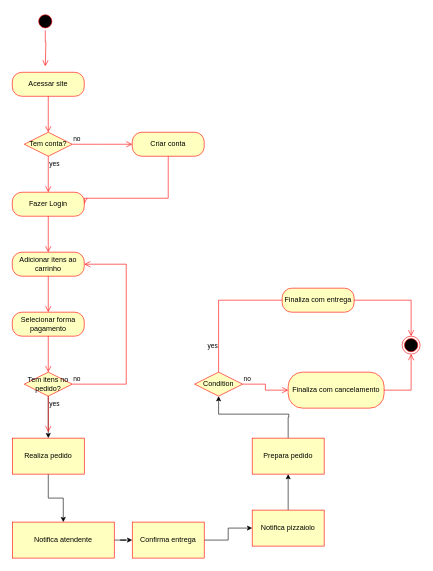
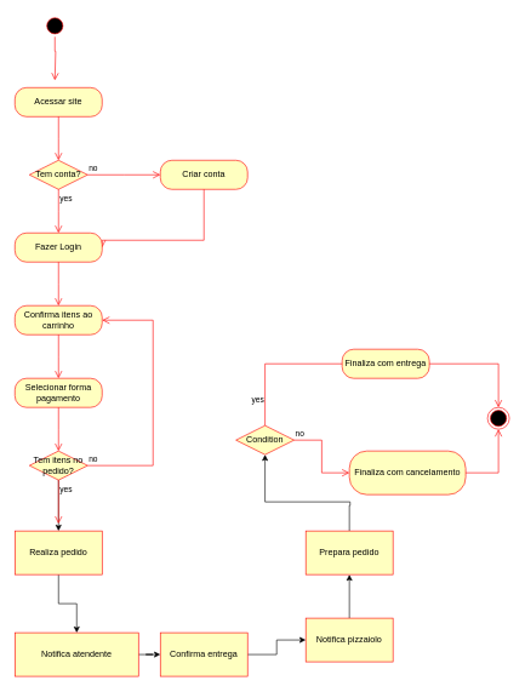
  <mxCell id="0" />
  <mxCell id="1" parent="0" />
  <mxCell id="2" value="" style="ellipse;html=1;shape=startState;fillColor=#000000;strokeColor=#ff0000;" vertex="1" parent="1"><mxGeometry x="60" y="20" width="30" height="30" as="geometry" /></mxCell>
  <mxCell id="3" value="" style="edgeStyle=orthogonalEdgeStyle;html=1;verticalAlign=bottom;endArrow=open;endSize=8;strokeColor=#ff0000;rounded=0;" edge="1" source="2" parent="1"><mxGeometry relative="1" as="geometry"><mxPoint x="75" y="110" as="targetPoint" /><Array as="points"><mxPoint x="75" y="70" /><mxPoint x="76" y="70" /></Array></mxGeometry></mxCell>
  <mxCell id="4" value="Acessar site" style="rounded=1;whiteSpace=wrap;html=1;arcSize=40;fontColor=#000000;fillColor=#ffffc0;strokeColor=#ff0000;" vertex="1" parent="1"><mxGeometry x="20" y="120" width="120" height="40" as="geometry" /></mxCell>
  <mxCell id="5" value="" style="edgeStyle=orthogonalEdgeStyle;html=1;verticalAlign=bottom;endArrow=open;endSize=8;strokeColor=#ff0000;rounded=0;" edge="1" source="4" parent="1"><mxGeometry relative="1" as="geometry"><mxPoint x="80" y="220" as="targetPoint" /></mxGeometry></mxCell>
  <mxCell id="6" value="Tem conta?" style="rhombus;whiteSpace=wrap;html=1;fontColor=#000000;fillColor=#ffffc0;strokeColor=#ff0000;" vertex="1" parent="1"><mxGeometry x="40" y="220" width="80" height="40" as="geometry" /></mxCell>
  <mxCell id="7" value="no" style="edgeStyle=orthogonalEdgeStyle;html=1;align=left;verticalAlign=bottom;endArrow=open;endSize=8;strokeColor=#ff0000;rounded=0;" edge="1" source="6" parent="1"><mxGeometry x="-1" relative="1" as="geometry"><mxPoint x="220" y="240" as="targetPoint" /></mxGeometry></mxCell>
  <mxCell id="8" value="yes" style="edgeStyle=orthogonalEdgeStyle;html=1;align=left;verticalAlign=top;endArrow=open;endSize=8;strokeColor=#ff0000;rounded=0;" edge="1" source="6" parent="1"><mxGeometry x="-1" relative="1" as="geometry"><mxPoint x="80" y="320" as="targetPoint" /></mxGeometry></mxCell>
  <mxCell id="9" value="Criar conta" style="rounded=1;whiteSpace=wrap;html=1;arcSize=40;fontColor=#000000;fillColor=#ffffc0;strokeColor=#ff0000;" vertex="1" parent="1"><mxGeometry x="220" y="220" width="120" height="40" as="geometry" /></mxCell>
  <mxCell id="10" value="" style="edgeStyle=orthogonalEdgeStyle;html=1;verticalAlign=bottom;endArrow=open;endSize=8;strokeColor=#ff0000;rounded=0;entryX=1;entryY=0.25;entryDx=0;entryDy=0;" edge="1" parent="1"><mxGeometry relative="1" as="geometry"><mxPoint x="140" y="340" as="targetPoint" /><mxPoint x="280" y="260" as="sourcePoint" /><Array as="points"><mxPoint x="280" y="330" /><mxPoint x="140" y="330" /></Array></mxGeometry></mxCell>
  <mxCell id="11" value="Fazer Login" style="rounded=1;whiteSpace=wrap;html=1;arcSize=40;fontColor=#000000;fillColor=#ffffc0;strokeColor=#ff0000;" vertex="1" parent="1"><mxGeometry x="20" y="320" width="120" height="40" as="geometry" /></mxCell>
  <mxCell id="12" value="" style="edgeStyle=orthogonalEdgeStyle;html=1;verticalAlign=bottom;endArrow=open;endSize=8;strokeColor=#ff0000;rounded=0;" edge="1" source="11" parent="1"><mxGeometry relative="1" as="geometry"><mxPoint x="80" y="420" as="targetPoint" /></mxGeometry></mxCell>
- <mxCell id="13" value="Adicionar itens ao carrinho" style="rounded=1;whiteSpace=wrap;html=1;arcSize=40;fontColor=#000000;fillColor=#ffffc0;strokeColor=#ff0000;" vertex="1" parent="1"><mxGeometry x="20" y="420" width="120" height="40" as="geometry" /></mxCell>
+ <mxCell id="13" value="Confirma itens ao carrinho" style="rounded=1;whiteSpace=wrap;html=1;arcSize=40;fontColor=#000000;fillColor=#ffffc0;strokeColor=#ff0000;" vertex="1" parent="1"><mxGeometry x="20" y="420" width="120" height="40" as="geometry" /></mxCell>
  <mxCell id="14" value="" style="edgeStyle=orthogonalEdgeStyle;html=1;verticalAlign=bottom;endArrow=open;endSize=8;strokeColor=#ff0000;rounded=0;" edge="1" source="13" parent="1"><mxGeometry relative="1" as="geometry"><mxPoint x="80" y="520" as="targetPoint" /></mxGeometry></mxCell>
  <mxCell id="15" value="Selecionar forma pagamento" style="rounded=1;whiteSpace=wrap;html=1;arcSize=40;fontColor=#000000;fillColor=#ffffc0;strokeColor=#ff0000;" vertex="1" parent="1"><mxGeometry x="20" y="520" width="120" height="40" as="geometry" /></mxCell>
  <mxCell id="16" value="" style="edgeStyle=orthogonalEdgeStyle;html=1;verticalAlign=bottom;endArrow=open;endSize=8;strokeColor=#ff0000;rounded=0;" edge="1" source="15" parent="1"><mxGeometry relative="1" as="geometry"><mxPoint x="80" y="620" as="targetPoint" /></mxGeometry></mxCell>
  <mxCell id="17" value="" style="edgeStyle=orthogonalEdgeStyle;rounded=0;orthogonalLoop=1;jettySize=auto;html=1;" edge="1" parent="1" source="18" target="22"><mxGeometry relative="1" as="geometry" /></mxCell>
  <mxCell id="18" value="Tem itens no pedido?" style="rhombus;whiteSpace=wrap;html=1;fontColor=#000000;fillColor=#ffffc0;strokeColor=#ff0000;" vertex="1" parent="1"><mxGeometry x="40" y="620" width="80" height="40" as="geometry" /></mxCell>
  <mxCell id="19" value="no" style="edgeStyle=orthogonalEdgeStyle;html=1;align=left;verticalAlign=bottom;endArrow=open;endSize=8;strokeColor=#ff0000;rounded=0;entryX=1;entryY=0.5;entryDx=0;entryDy=0;" edge="1" source="18" parent="1" target="13"><mxGeometry x="-1" relative="1" as="geometry"><mxPoint x="220" y="640" as="targetPoint" /><Array as="points"><mxPoint x="210" y="640" /><mxPoint x="210" y="440" /></Array></mxGeometry></mxCell>
  <mxCell id="20" value="yes" style="edgeStyle=orthogonalEdgeStyle;html=1;align=left;verticalAlign=top;endArrow=open;endSize=8;strokeColor=#ff0000;rounded=0;" edge="1" source="18" parent="1"><mxGeometry x="-1" relative="1" as="geometry"><mxPoint x="80" y="720" as="targetPoint" /></mxGeometry></mxCell>
  <mxCell id="21" value="" style="edgeStyle=orthogonalEdgeStyle;rounded=0;orthogonalLoop=1;jettySize=auto;html=1;" edge="1" parent="1" source="22" target="24"><mxGeometry relative="1" as="geometry" /></mxCell>
  <mxCell id="22" value="Realiza pedido" style="whiteSpace=wrap;html=1;fillColor=#ffffc0;strokeColor=#ff0000;fontColor=#000000;" vertex="1" parent="1"><mxGeometry x="20" y="730" width="120" height="60" as="geometry" /></mxCell>
  <mxCell id="23" value="" style="edgeStyle=orthogonalEdgeStyle;rounded=0;orthogonalLoop=1;jettySize=auto;html=1;" edge="1" parent="1" source="24" target="26"><mxGeometry relative="1" as="geometry" /></mxCell>
  <mxCell id="24" value="Notifica atendente" style="whiteSpace=wrap;html=1;fillColor=#ffffc0;strokeColor=#ff0000;fontColor=#000000;" vertex="1" parent="1"><mxGeometry x="20" y="870" width="170" height="60" as="geometry" /></mxCell>
  <mxCell id="25" value="" style="edgeStyle=orthogonalEdgeStyle;rounded=0;orthogonalLoop=1;jettySize=auto;html=1;" edge="1" parent="1" source="26" target="28"><mxGeometry relative="1" as="geometry" /></mxCell>
  <mxCell id="26" value="Confirma entrega" style="whiteSpace=wrap;html=1;fillColor=#ffffc0;strokeColor=#ff0000;fontColor=#000000;" vertex="1" parent="1"><mxGeometry x="220" y="870" width="120" height="60" as="geometry" /></mxCell>
  <mxCell id="27" value="" style="edgeStyle=orthogonalEdgeStyle;rounded=0;orthogonalLoop=1;jettySize=auto;html=1;" edge="1" parent="1" source="28" target="30"><mxGeometry relative="1" as="geometry" /></mxCell>
  <mxCell id="28" value="Notifica pizzaiolo" style="whiteSpace=wrap;html=1;fillColor=#ffffc0;strokeColor=#ff0000;fontColor=#000000;" vertex="1" parent="1"><mxGeometry x="420" y="850" width="120" height="60" as="geometry" /></mxCell>
  <mxCell id="29" value="" style="edgeStyle=orthogonalEdgeStyle;rounded=0;orthogonalLoop=1;jettySize=auto;html=1;entryX=0.5;entryY=1;entryDx=0;entryDy=0;" edge="1" parent="1" source="30" target="31"><mxGeometry relative="1" as="geometry"><mxPoint x="480" y="660" as="targetPoint" /><Array as="points"><mxPoint x="480" y="695" /><mxPoint x="481" y="695" /><mxPoint x="481" y="690" /><mxPoint x="364" y="690" /></Array></mxGeometry></mxCell>
  <mxCell id="30" value="Prepara pedido" style="whiteSpace=wrap;html=1;fillColor=#ffffc0;strokeColor=#ff0000;fontColor=#000000;" vertex="1" parent="1"><mxGeometry x="420" y="730" width="120" height="60" as="geometry" /></mxCell>
- <mxCell id="31" value="Condition" style="rhombus;whiteSpace=wrap;html=1;fontColor=#000000;fillColor=#ffffc0;strokeColor=#ff0000;" vertex="1" parent="1"><mxGeometry x="324" y="620" width="80" height="40" as="geometry" /></mxCell>
+ <mxCell id="31" value="Condition" style="rhombus;whiteSpace=wrap;html=1;fontColor=#000000;fillColor=#ffffc0;strokeColor=#ff0000;" vertex="1" parent="1"><mxGeometry x="324" y="585" width="80" height="40" as="geometry" /></mxCell>
  <mxCell id="32" value="no" style="edgeStyle=orthogonalEdgeStyle;html=1;align=left;verticalAlign=bottom;endArrow=open;endSize=8;strokeColor=#ff0000;rounded=0;entryX=0;entryY=0.5;entryDx=0;entryDy=0;" edge="1" source="31" parent="1" target="37"><mxGeometry x="-1" relative="1" as="geometry"><mxPoint x="500" y="700" as="targetPoint" /><Array as="points" /></mxGeometry></mxCell>
  <mxCell id="33" value="yes" style="edgeStyle=orthogonalEdgeStyle;html=1;align=left;verticalAlign=top;endArrow=open;endSize=8;strokeColor=#ff0000;rounded=0;" edge="1" source="31" parent="1"><mxGeometry x="-0.579" y="20" relative="1" as="geometry"><mxPoint x="510" y="500" as="targetPoint" /><Array as="points"><mxPoint x="480" y="500" /><mxPoint x="511" y="500" /></Array><mxPoint as="offset" /></mxGeometry></mxCell>
  <mxCell id="34" value="Finaliza com entrega" style="rounded=1;whiteSpace=wrap;html=1;arcSize=40;fontColor=#000000;fillColor=#ffffc0;strokeColor=#ff0000;" vertex="1" parent="1"><mxGeometry x="470" y="480" width="120" height="40" as="geometry" /></mxCell>
  <mxCell id="35" value="" style="edgeStyle=orthogonalEdgeStyle;html=1;verticalAlign=bottom;endArrow=open;endSize=8;strokeColor=#ff0000;rounded=0;" edge="1" source="34" parent="1" target="36"><mxGeometry relative="1" as="geometry"><mxPoint x="580" y="580" as="targetPoint" /></mxGeometry></mxCell>
  <mxCell id="36" value="" style="ellipse;html=1;shape=endState;fillColor=#000000;strokeColor=#ff0000;" vertex="1" parent="1"><mxGeometry x="670" y="560" width="30" height="30" as="geometry" /></mxCell>
  <mxCell id="37" value="Finaliza com cancelamento" style="rounded=1;whiteSpace=wrap;html=1;arcSize=40;fontColor=#000000;fillColor=#ffffc0;strokeColor=#ff0000;" vertex="1" parent="1"><mxGeometry x="480" y="620" width="160" height="60" as="geometry" /></mxCell>
  <mxCell id="38" value="" style="edgeStyle=orthogonalEdgeStyle;html=1;verticalAlign=bottom;endArrow=open;endSize=8;strokeColor=#ff0000;rounded=0;entryX=0.5;entryY=1;entryDx=0;entryDy=0;" edge="1" source="37" parent="1" target="36"><mxGeometry relative="1" as="geometry"><mxPoint x="570" y="720" as="targetPoint" /></mxGeometry></mxCell>
